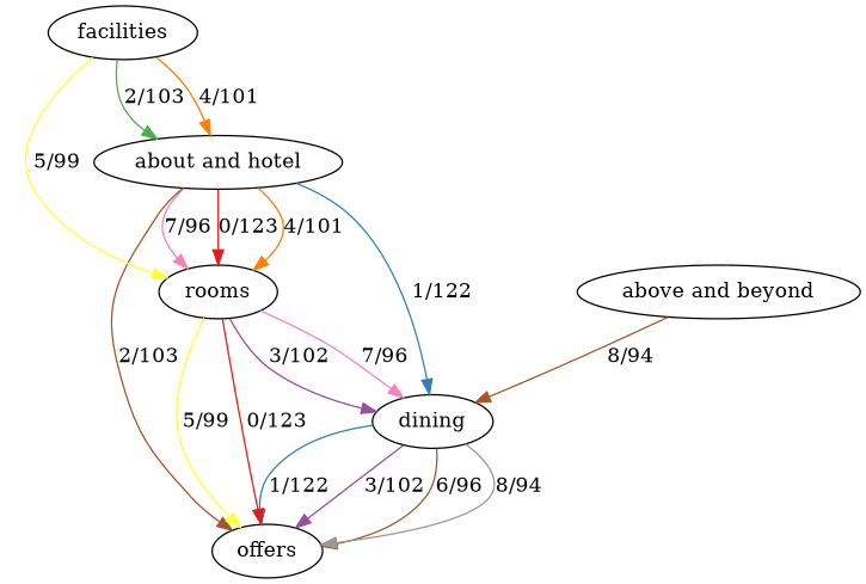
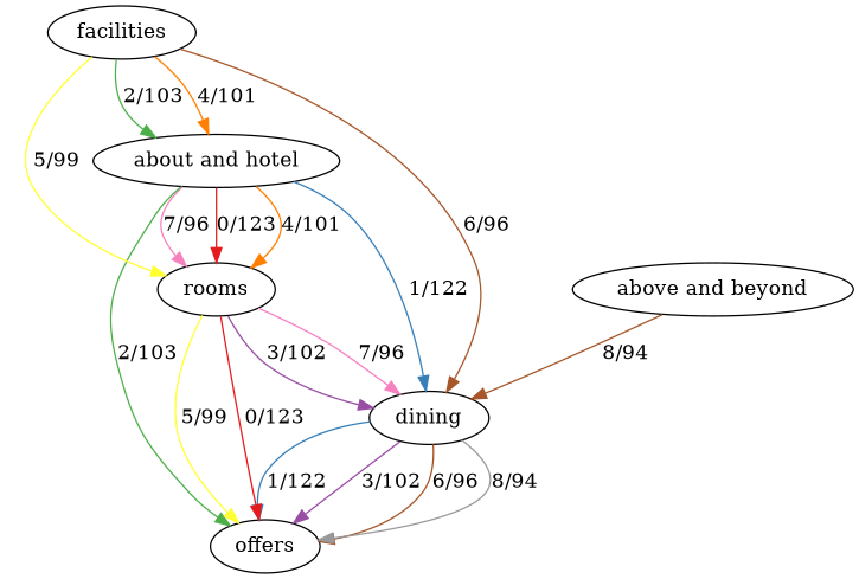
  digraph {
    edge [color="#a65628" weight=96]
    n1 [label="about and hotel"]
    facilities
    dining
    rooms
    offers
    "above and beyond"
    n1 -> dining [color="#377eb8" label="1/122" weight=122]
    n1 -> rooms [color="#e41a1c" label="0/123" weight=123]
    n1 -> rooms [color="#ff7f00" label="4/101" weight=101]
    n1 -> rooms [color="#f781bf" label="7/96"]
-   n1 -> offers [label="2/103" weight=103]
+   n1 -> offers [color="#4daf4a" label="2/103" weight=103]
    facilities -> n1 [color="#4daf4a" label="2/103" weight=103]
    facilities -> n1 [color="#ff7f00" label="4/101" weight=101]
+   facilities -> dining [label="6/96"]
    facilities -> rooms [color="#ffff33" label="5/99" weight=99]
    dining -> offers [color="#377eb8" label="1/122" weight=122]
    dining -> offers [color="#984ea3" label="3/102" weight=102]
    dining -> offers [label="6/96"]
    dining -> offers [color="#999999" label="8/94" weight=94]
    rooms -> dining [color="#984ea3" label="3/102" weight=102]
    rooms -> dining [color="#f781bf" label="7/96"]
    rooms -> offers [color="#e41a1c" label="0/123" weight=123]
    rooms -> offers [color="#ffff33" label="5/99" weight=99]
    "above and beyond" -> dining [label="8/94" weight=94]
  }
